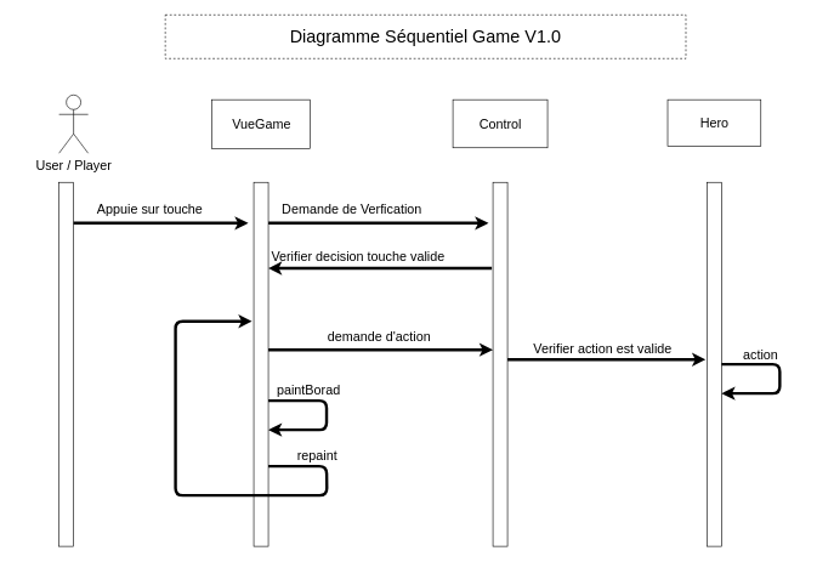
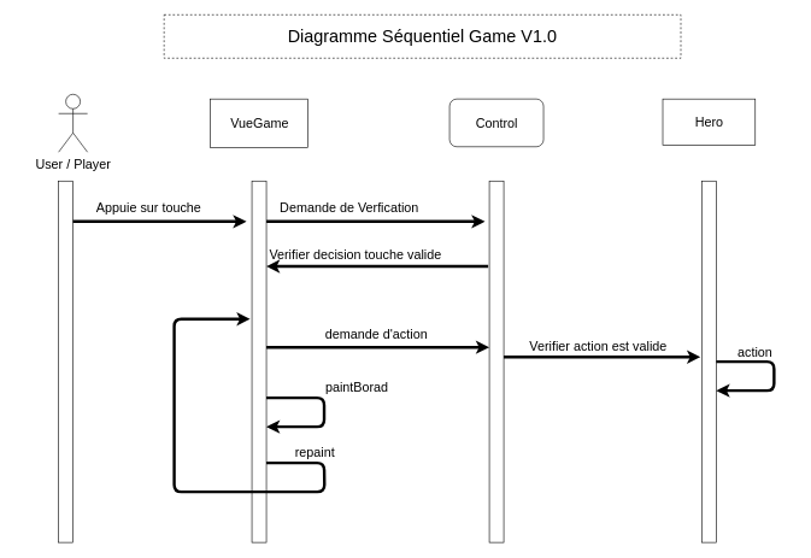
  <mxCell id="0" />
  <mxCell id="1" parent="0" />
  <mxCell id="2" value="&lt;font style=&quot;font-size: 24px&quot;&gt;Diagramme Séquentiel Game V1.0&lt;/font&gt;" style="rounded=0;whiteSpace=wrap;html=1;dashed=1;" vertex="1" parent="1"><mxGeometry x="226" y="20" width="715" height="60" as="geometry" /></mxCell>
  <mxCell id="3" value="&lt;font style=&quot;font-size: 18px&quot;&gt;User / Player&lt;/font&gt;" style="shape=umlActor;verticalLabelPosition=bottom;labelBackgroundColor=#ffffff;verticalAlign=top;html=1;" vertex="1" parent="1"><mxGeometry x="80" y="130" width="40" height="80" as="geometry" /></mxCell>
- <mxCell id="4" value="&lt;font style=&quot;font-size: 18px&quot;&gt;Control&lt;/font&gt;" style="html=1;" vertex="1" parent="1"><mxGeometry x="621" y="136.5" width="130" height="66" as="geometry" /></mxCell>
+ <mxCell id="4" value="&lt;font style=&quot;font-size: 18px&quot;&gt;Control&lt;/font&gt;" style="html=1;rounded=1;" vertex="1" parent="1"><mxGeometry x="621" y="136.5" width="130" height="66" as="geometry" /></mxCell>
  <mxCell id="5" value="&lt;font style=&quot;font-size: 18px&quot;&gt;VueGame&lt;/font&gt;" style="html=1;" vertex="1" parent="1"><mxGeometry x="290" y="136.5" width="135" height="67" as="geometry" /></mxCell>
  <mxCell id="6" value="" style="html=1;points=[];perimeter=orthogonalPerimeter;" vertex="1" parent="1"><mxGeometry x="80" y="250" width="20" height="500" as="geometry" /></mxCell>
  <mxCell id="7" value="&lt;font style=&quot;font-size: 18px&quot;&gt;repaint&lt;/font&gt;" style="text;html=1;strokeColor=none;fillColor=none;align=center;verticalAlign=middle;whiteSpace=wrap;rounded=0;" vertex="1" parent="1"><mxGeometry x="400" y="616" width="70" height="20" as="geometry" /></mxCell>
  <mxCell id="8" value="&lt;font style=&quot;font-size: 18px&quot;&gt;Hero&lt;/font&gt;" style="html=1;" vertex="1" parent="1"><mxGeometry x="916" y="136.5" width="128" height="64" as="geometry" /></mxCell>
  <mxCell id="9" value="&lt;font style=&quot;font-size: 18px&quot;&gt;Appuie sur touche&lt;/font&gt;" style="text;html=1;strokeColor=none;fillColor=none;align=center;verticalAlign=middle;whiteSpace=wrap;rounded=0;" vertex="1" parent="1"><mxGeometry x="20" y="250" width="370" height="75" as="geometry" /></mxCell>
  <mxCell id="10" value="&lt;font style=&quot;font-size: 18px&quot;&gt;Verifier decision touche valide&lt;/font&gt;" style="text;html=1;strokeColor=none;fillColor=none;align=center;verticalAlign=middle;whiteSpace=wrap;rounded=0;" vertex="1" parent="1"><mxGeometry x="306" y="315" width="370" height="75" as="geometry" /></mxCell>
  <mxCell id="11" value="&lt;font style=&quot;font-size: 18px&quot;&gt;Demande de Verfication&amp;nbsp;&lt;/font&gt;" style="text;html=1;strokeColor=none;fillColor=none;align=center;verticalAlign=middle;whiteSpace=wrap;rounded=0;" vertex="1" parent="1"><mxGeometry x="300" y="250" width="370" height="75" as="geometry" /></mxCell>
  <mxCell id="12" value="&lt;font style=&quot;font-size: 18px&quot;&gt;demande d'action&lt;/font&gt;" style="text;html=1;strokeColor=none;fillColor=none;align=center;verticalAlign=middle;whiteSpace=wrap;rounded=0;" vertex="1" parent="1"><mxGeometry x="335" y="425" width="370" height="75" as="geometry" /></mxCell>
  <mxCell id="13" value="&lt;font style=&quot;font-size: 18px&quot;&gt;Verifier action est valide&lt;/font&gt;" style="text;html=1;strokeColor=none;fillColor=none;align=center;verticalAlign=middle;whiteSpace=wrap;rounded=0;" vertex="1" parent="1"><mxGeometry x="730" y="458" width="194" height="42" as="geometry" /></mxCell>
  <mxCell id="14" value="&lt;font style=&quot;font-size: 18px&quot;&gt;action&lt;/font&gt;" style="text;html=1;strokeColor=none;fillColor=none;align=center;verticalAlign=middle;whiteSpace=wrap;rounded=0;" vertex="1" parent="1"><mxGeometry x="989" y="470" width="110" height="35" as="geometry" /></mxCell>
  <mxCell id="15" value="" style="endArrow=classic;html=1;strokeWidth=4;" edge="1" parent="1" source="18"><mxGeometry width="50" height="50" relative="1" as="geometry"><mxPoint x="357.5" y="310" as="sourcePoint" /><mxPoint x="670" y="306" as="targetPoint" /><Array as="points" /></mxGeometry></mxCell>
  <mxCell id="16" value="" style="endArrow=classic;html=1;strokeWidth=4;" edge="1" parent="1" source="6"><mxGeometry width="50" height="50" relative="1" as="geometry"><mxPoint x="250" y="747" as="sourcePoint" /><mxPoint x="340" y="306" as="targetPoint" /><Array as="points" /></mxGeometry></mxCell>
- <mxCell id="17" value="&lt;font style=&quot;font-size: 18px&quot;&gt;paintBorad&lt;/font&gt;" style="text;html=1;strokeColor=none;fillColor=none;align=center;verticalAlign=middle;whiteSpace=wrap;rounded=0;" vertex="1" parent="1"><mxGeometry x="368" y="521" width="110" height="30" as="geometry" /></mxCell>
+ <mxCell id="17" value="&lt;font style=&quot;font-size: 18px&quot;&gt;paintBorad&lt;/font&gt;" style="text;html=1;strokeColor=none;fillColor=none;align=center;verticalAlign=middle;whiteSpace=wrap;rounded=0;" vertex="1" parent="1"><mxGeometry x="438" y="521" width="110" height="30" as="geometry" /></mxCell>
  <mxCell id="18" value="" style="html=1;points=[];perimeter=orthogonalPerimeter;" vertex="1" parent="1"><mxGeometry x="347.5" y="250" width="20" height="500" as="geometry" /></mxCell>
  <mxCell id="19" value="" style="html=1;points=[];perimeter=orthogonalPerimeter;" vertex="1" parent="1"><mxGeometry x="970" y="250" width="20" height="500" as="geometry" /></mxCell>
  <mxCell id="20" value="" style="html=1;points=[];perimeter=orthogonalPerimeter;" vertex="1" parent="1"><mxGeometry x="676" y="250" width="20" height="500" as="geometry" /></mxCell>
  <mxCell id="21" value="" style="endArrow=classic;html=1;strokeWidth=4;exitX=-0.079;exitY=0.344;exitDx=0;exitDy=0;exitPerimeter=0;" edge="1" parent="1"><mxGeometry width="50" height="50" relative="1" as="geometry"><mxPoint x="674.42" y="368" as="sourcePoint" /><mxPoint x="367.5" y="368" as="targetPoint" /><Array as="points" /></mxGeometry></mxCell>
  <mxCell id="22" value="" style="endArrow=classic;html=1;strokeWidth=4;" edge="1" parent="1"><mxGeometry width="50" height="50" relative="1" as="geometry"><mxPoint x="367.5" y="480" as="sourcePoint" /><mxPoint x="676" y="480" as="targetPoint" /><Array as="points" /></mxGeometry></mxCell>
  <mxCell id="23" value="" style="endArrow=classic;html=1;strokeWidth=4;entryX=-0.097;entryY=0.457;entryDx=0;entryDy=0;entryPerimeter=0;" edge="1" parent="1"><mxGeometry width="50" height="50" relative="1" as="geometry"><mxPoint x="696" y="493.5" as="sourcePoint" /><mxPoint x="968.06" y="493.5" as="targetPoint" /><Array as="points" /></mxGeometry></mxCell>
  <mxCell id="24" value="" style="endArrow=classic;html=1;strokeWidth=4;" edge="1" parent="1" target="19"><mxGeometry width="50" height="50" relative="1" as="geometry"><mxPoint x="990" y="500" as="sourcePoint" /><mxPoint x="990" y="571" as="targetPoint" /><Array as="points"><mxPoint x="1070" y="500" /><mxPoint x="1070" y="540" /></Array></mxGeometry></mxCell>
  <mxCell id="25" value="" style="endArrow=classic;html=1;strokeWidth=4;" edge="1" parent="1" source="18" target="18"><mxGeometry width="50" height="50" relative="1" as="geometry"><mxPoint x="367.5" y="550" as="sourcePoint" /><mxPoint x="367.5" y="590" as="targetPoint" /><Array as="points"><mxPoint x="447.5" y="550" /><mxPoint x="447.5" y="590" /></Array></mxGeometry></mxCell>
  <mxCell id="26" value="" style="endArrow=classic;html=1;strokeWidth=4;entryX=-0.125;entryY=0.382;entryDx=0;entryDy=0;entryPerimeter=0;" edge="1" parent="1" source="18" target="18"><mxGeometry width="50" height="50" relative="1" as="geometry"><mxPoint x="367.5" y="640" as="sourcePoint" /><mxPoint x="210" y="406" as="targetPoint" /><Array as="points"><mxPoint x="447.5" y="640" /><mxPoint x="448" y="680" /><mxPoint x="240" y="680" /><mxPoint x="240" y="441" /></Array></mxGeometry></mxCell>
